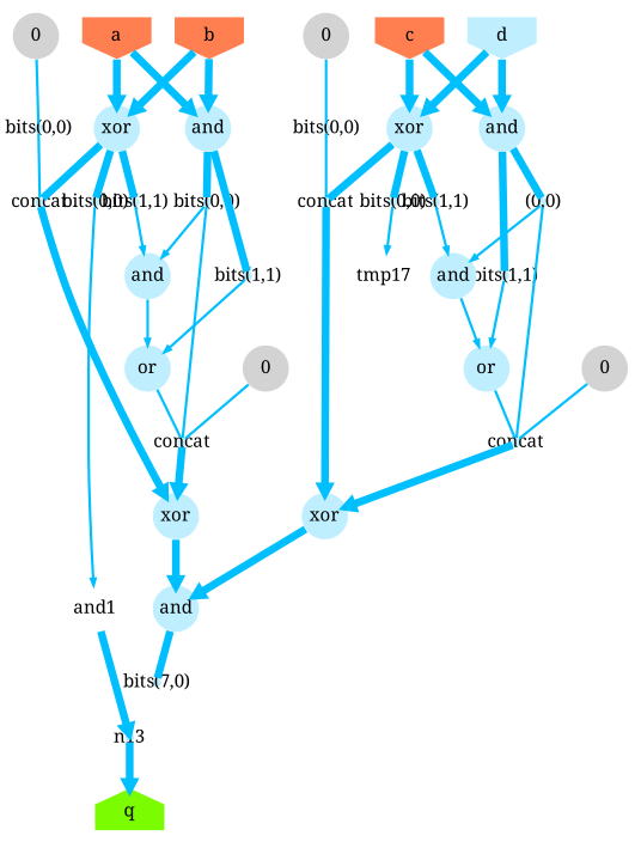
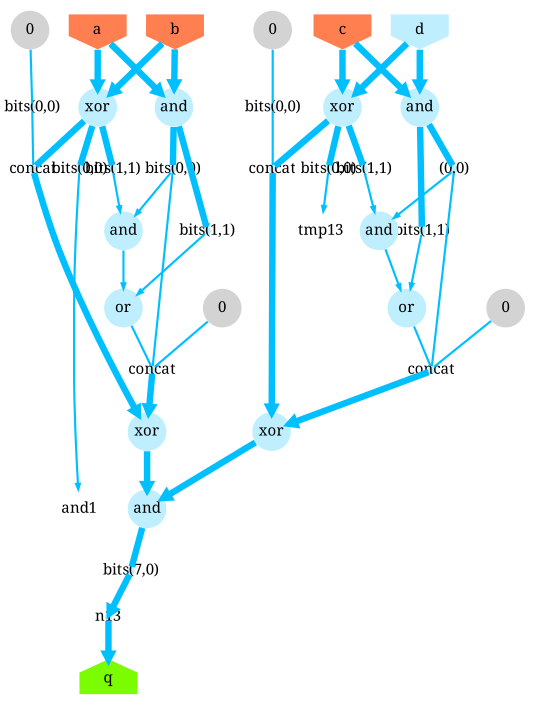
  digraph {
    fontname="Noto Serif"
    splines=spline
    node [fillcolor=lightblue1 fixedsize=true fontcolor=black fontname="Noto Serif" penwidth=0 shape=circle style=filled]
    edge [arrowhead=normal arrowsize=.5 color=deepskyblue fontname="Noto Serif" labelfloat=false penwidth=6]
    n0 [height=.1 label="bits(0,0)" width=.1]
    n20 [height=.1 label=concat width=.1]
    n22 [label=and]
    n11 [label=xor]
    n14 [label=or]
    n1 [height=.1 label="bits(1,1)" width=.1]
    n16 [label=or]
    n23 [height=.1 label=concat width=.1]
    n2 [label=and]
    n8 [height=.1 label="bits(7,0)" width=.1]
    n13 [height=.1 width=.1]
    n3 [height=.1 label="bits(0,0)" width=.1]
    n17 [height=.1 label=concat width=.1]
    n4 [height=.1 label=concat width=.1]
    n21 [label=xor]
    n5 [height=.1 label="bits(0,0)" width=.1]
    n6 [label=xor]
    n15 [height=.1 label="bits(0,0)" width=.1]
    n19 [height=.1 label="bits(1,1)" width=.1]
    n29 [fillcolor=none label=and1]
    n7 [height=.1 label="(0,0)" width=.1]
    n24 [label=and]
    n33 [fillcolor=lawngreen label=q shape=house]
    n9 [label=and]
    n10 [height=.1 label="bits(1,1)" width=.1]
    n12 [label=xor]
    n25 [height=.1 label="bits(1,1)" width=.1]
    n26 [height=.1 label="bits(0,0)" width=.1]
-   n30 [fillcolor=none label=tmp17]
+   n30 [fillcolor=none label=tmp13]
    n18 [label=and]
    n27 [fillcolor=coral label=a shape=invhouse]
    n28 [fillcolor=coral label=c shape=invhouse]
    n31 [fillcolor=lightgrey label=0]
    n32 [label=d shape=invhouse]
    n34 [fillcolor=coral label=b shape=invhouse]
    n35 [fillcolor=lightgrey label=0]
    n36 [fillcolor=lightgrey label=0]
    n37 [fillcolor=lightgrey label=0]
    n0 -> n20 [arrowhead=none penwidth=2]
    n0 -> n22 [penwidth=2]
    n20 -> n11
    n22 -> n14 [penwidth=2]
    n11 -> n2
    n14 -> n20 [arrowhead=none penwidth=2]
    n1 -> n16 [penwidth=2]
    n16 -> n23 [arrowhead=none penwidth=2]
    n23 -> n21
    n2 -> n8 [arrowhead=none]
-   n29 -> n13
+   n8 -> n13
    n13 -> n33
    n3 -> n17 [arrowhead=none penwidth=2]
    n17 -> n11
    n4 -> n21
    n21 -> n2
    n5 -> n4 [arrowhead=none penwidth=2]
    n6 -> n17 [arrowhead=none]
    n6 -> n15 [arrowhead=none]
    n6 -> n19 [arrowhead=none]
    n15 -> n29 [penwidth=2]
    n19 -> n22 [penwidth=2]
    n7 -> n23 [arrowhead=none penwidth=2]
    n7 -> n24 [penwidth=2]
    n24 -> n16 [penwidth=2]
    n9 -> n0 [arrowhead=none]
    n9 -> n10 [arrowhead=none]
    n10 -> n14 [penwidth=2]
    n12 -> n4 [arrowhead=none]
    n12 -> n25 [arrowhead=none]
    n12 -> n26 [arrowhead=none]
    n25 -> n24 [penwidth=2]
    n26 -> n30 [penwidth=2]
    n18 -> n1 [arrowhead=none]
    n18 -> n7 [arrowhead=none]
    n27 -> n6
    n27 -> n9
    n28 -> n12
    n28 -> n18
    n31 -> n3 [arrowhead=none penwidth=2]
    n32 -> n12
    n32 -> n18
    n34 -> n6
    n34 -> n9
    n35 -> n23 [arrowhead=none penwidth=2]
    n36 -> n5 [arrowhead=none penwidth=2]
    n37 -> n20 [arrowhead=none penwidth=2]
  }
